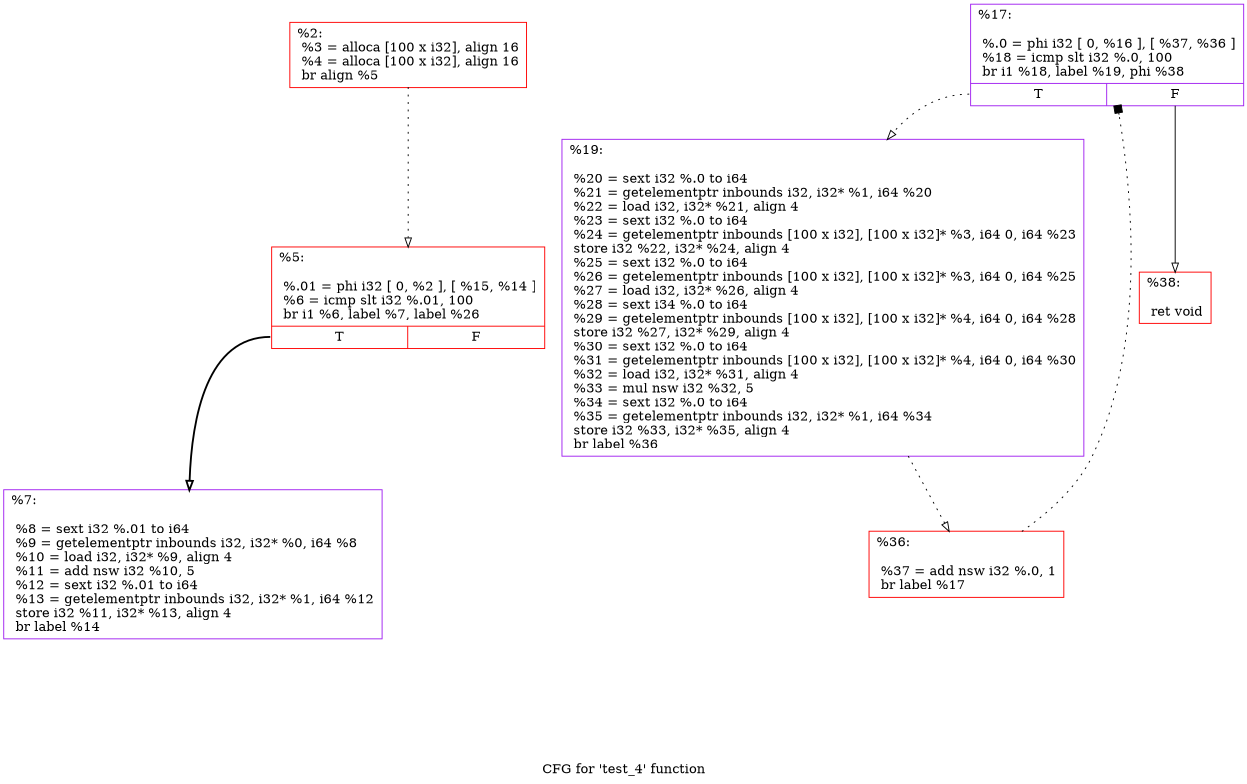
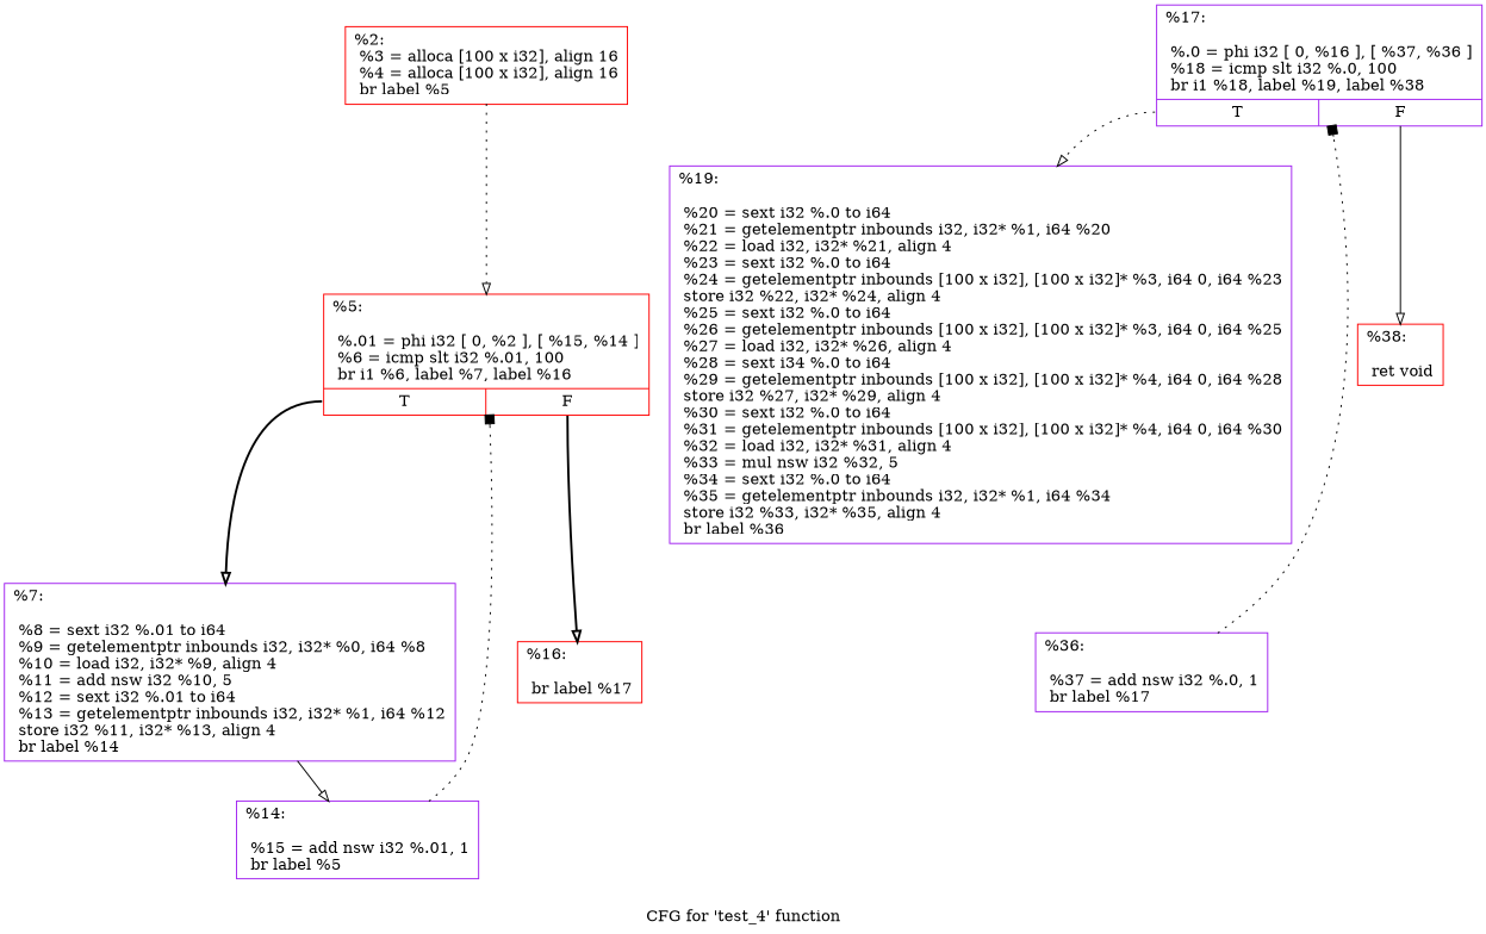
  digraph {
    label="CFG for 'test_4' function"
    node [color=red shape=record]
    edge [arrowhead=onormal style=dotted]
-   n1 [label="{%2:\l  %3 = alloca [100 x i32], align 16\l  %4 = alloca [100 x i32], align 16\l  br align %5\l}"]
-   n2 [label="{%5:\l\l  %.01 = phi i32 [ 0, %2 ], [ %15, %14 ]\l  %6 = icmp slt i32 %.01, 100\l  br i1 %6, label %7, label %26\l|{<s0>T|<s1>F}}"]
+   n1 [label="{%2:\l  %3 = alloca [100 x i32], align 16\l  %4 = alloca [100 x i32], align 16\l  br label %5\l}"]
+   n2 [label="{%5:\l\l  %.01 = phi i32 [ 0, %2 ], [ %15, %14 ]\l  %6 = icmp slt i32 %.01, 100\l  br i1 %6, label %7, label %16\l|{<s0>T|<s1>F}}"]
    n3 [color=purple label="{%7:\l\l  %8 = sext i32 %.01 to i64\l  %9 = getelementptr inbounds i32, i32* %0, i64 %8\l  %10 = load i32, i32* %9, align 4\l  %11 = add nsw i32 %10, 5\l  %12 = sext i32 %.01 to i64\l  %13 = getelementptr inbounds i32, i32* %1, i64 %12\l  store i32 %11, i32* %13, align 4\l  br label %14\l}"]
-   n6 [color=purple label="{%17:\l\l  %.0 = phi i32 [ 0, %16 ], [ %37, %36 ]\l  %18 = icmp slt i32 %.0, 100\l  br i1 %18, label %19, phi %38\l|{<s0>T|<s1>F}}"]
+   n4 [label="{%16:\l\l  br label %17\l}"]
+   n5 [color=purple label="{%14:\l\l  %15 = add nsw i32 %.01, 1\l  br label %5\l}"]
+   n6 [color=purple label="{%17:\l\l  %.0 = phi i32 [ 0, %16 ], [ %37, %36 ]\l  %18 = icmp slt i32 %.0, 100\l  br i1 %18, label %19, label %38\l|{<s0>T|<s1>F}}"]
    n7 [color=purple label="{%19:\l\l  %20 = sext i32 %.0 to i64\l  %21 = getelementptr inbounds i32, i32* %1, i64 %20\l  %22 = load i32, i32* %21, align 4\l  %23 = sext i32 %.0 to i64\l  %24 = getelementptr inbounds [100 x i32], [100 x i32]* %3, i64 0, i64 %23\l  store i32 %22, i32* %24, align 4\l  %25 = sext i32 %.0 to i64\l  %26 = getelementptr inbounds [100 x i32], [100 x i32]* %3, i64 0, i64 %25\l  %27 = load i32, i32* %26, align 4\l  %28 = sext i34 %.0 to i64\l  %29 = getelementptr inbounds [100 x i32], [100 x i32]* %4, i64 0, i64 %28\l  store i32 %27, i32* %29, align 4\l  %30 = sext i32 %.0 to i64\l  %31 = getelementptr inbounds [100 x i32], [100 x i32]* %4, i64 0, i64 %30\l  %32 = load i32, i32* %31, align 4\l  %33 = mul nsw i32 %32, 5\l  %34 = sext i32 %.0 to i64\l  %35 = getelementptr inbounds i32, i32* %1, i64 %34\l  store i32 %33, i32* %35, align 4\l  br label %36\l}"]
    n8 [label="{%38:\l\l  ret void\l}"]
-   n9 [label="{%36:\l\l  %37 = add nsw i32 %.0, 1\l  br label %17\l}"]
+   n9 [color=purple label="{%36:\l\l  %37 = add nsw i32 %.0, 1\l  br label %17\l}"]
    n1 -> n2
    n2 -> n3 [style=bold tailport=s0]
+   n2 -> n4 [style=bold tailport=s1]
+   n3 -> n5 [style=solid]
+   n5 -> n2 [arrowhead=box]
    n6 -> n7 [tailport=s0]
    n6 -> n8 [style=solid tailport=s1]
-   n7 -> n9
    n9 -> n6 [arrowhead=box]
  }
